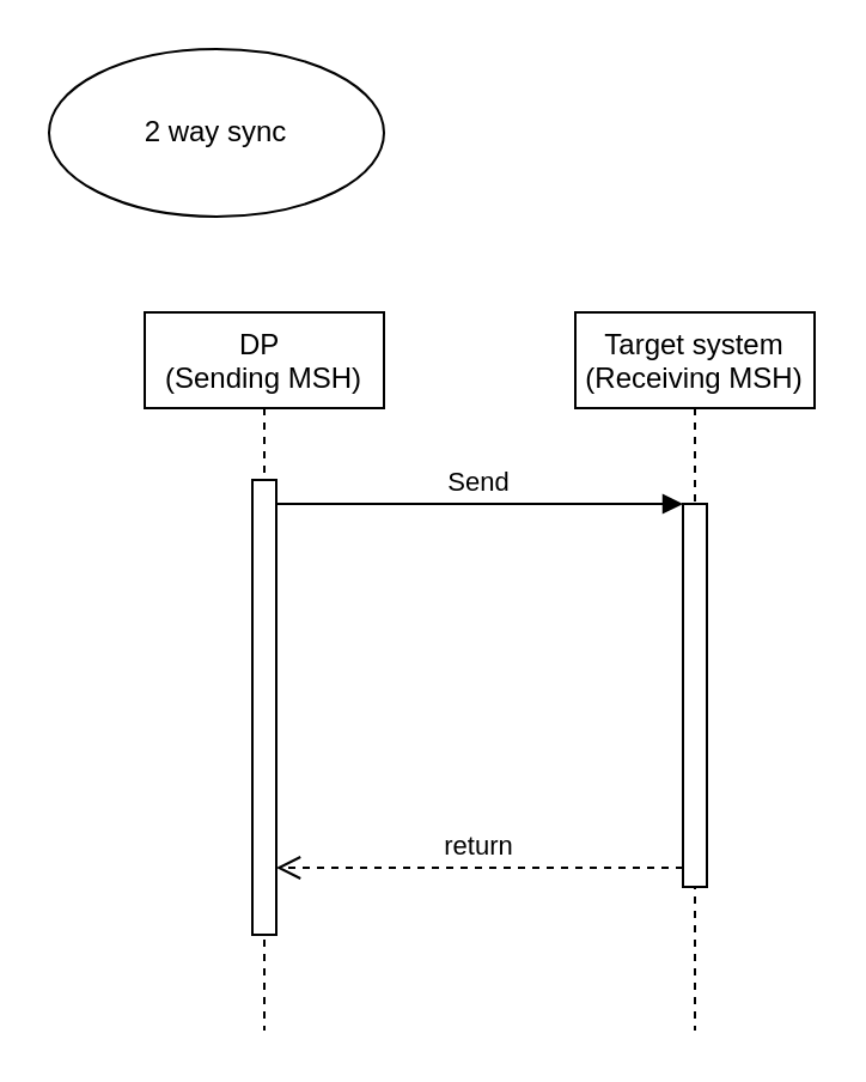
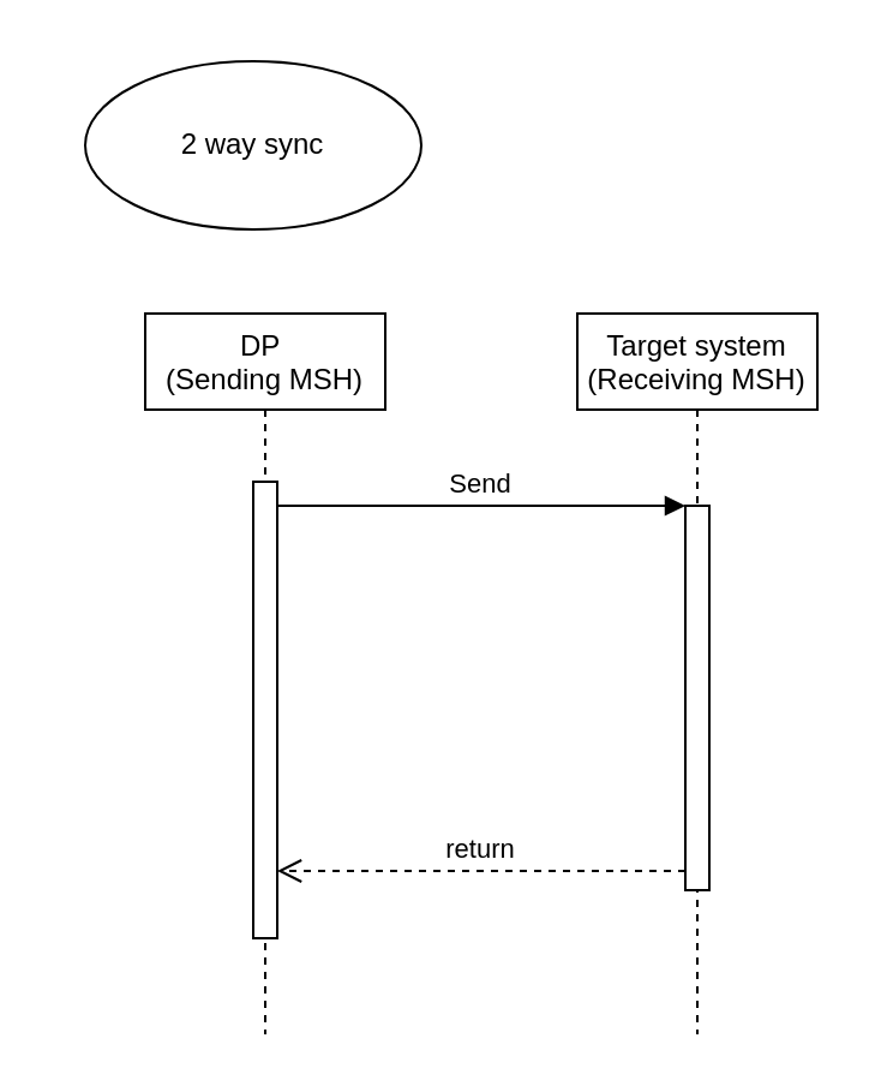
  <mxCell id="0" />
  <mxCell id="1" parent="0" />
  <mxCell id="2" value="DP &#10;(Sending MSH)" style="shape=umlLifeline;perimeter=lifelinePerimeter;container=1;collapsible=0;recursiveResize=0;rounded=0;shadow=0;strokeWidth=1;" vertex="1" parent="1"><mxGeometry x="60" y="130" width="100" height="300" as="geometry" /></mxCell>
  <mxCell id="3" value="" style="points=[];perimeter=orthogonalPerimeter;rounded=0;shadow=0;strokeWidth=1;" vertex="1" parent="2"><mxGeometry x="45" y="70" width="10" height="190" as="geometry" /></mxCell>
  <mxCell id="4" value="Target system&#10;(Receiving MSH)" style="shape=umlLifeline;perimeter=lifelinePerimeter;container=1;collapsible=0;recursiveResize=0;rounded=0;shadow=0;strokeWidth=1;" vertex="1" parent="1"><mxGeometry x="240" y="130" width="100" height="300" as="geometry" /></mxCell>
  <mxCell id="5" value="" style="points=[];perimeter=orthogonalPerimeter;rounded=0;shadow=0;strokeWidth=1;" vertex="1" parent="4"><mxGeometry x="45" y="80" width="10" height="160" as="geometry" /></mxCell>
  <mxCell id="6" value="return" style="verticalAlign=bottom;endArrow=open;dashed=1;endSize=8;exitX=0;exitY=0.95;shadow=0;strokeWidth=1;" edge="1" parent="1" source="5" target="3"><mxGeometry relative="1" as="geometry"><mxPoint x="215" y="286" as="targetPoint" /></mxGeometry></mxCell>
  <mxCell id="7" value="Send" style="verticalAlign=bottom;endArrow=block;entryX=0;entryY=0;shadow=0;strokeWidth=1;" edge="1" parent="1" source="3" target="5"><mxGeometry relative="1" as="geometry"><mxPoint x="215" y="210" as="sourcePoint" /></mxGeometry></mxCell>
- <mxCell id="8" value="2 way sync" style="ellipse;whiteSpace=wrap;html=1;" vertex="1" parent="1"><mxGeometry x="20" y="20" width="140" height="70" as="geometry" /></mxCell>
+ <mxCell id="8" value="2 way sync" style="ellipse;whiteSpace=wrap;html=1;" vertex="1" parent="1"><mxGeometry x="35" y="25" width="140" height="70" as="geometry" /></mxCell>
